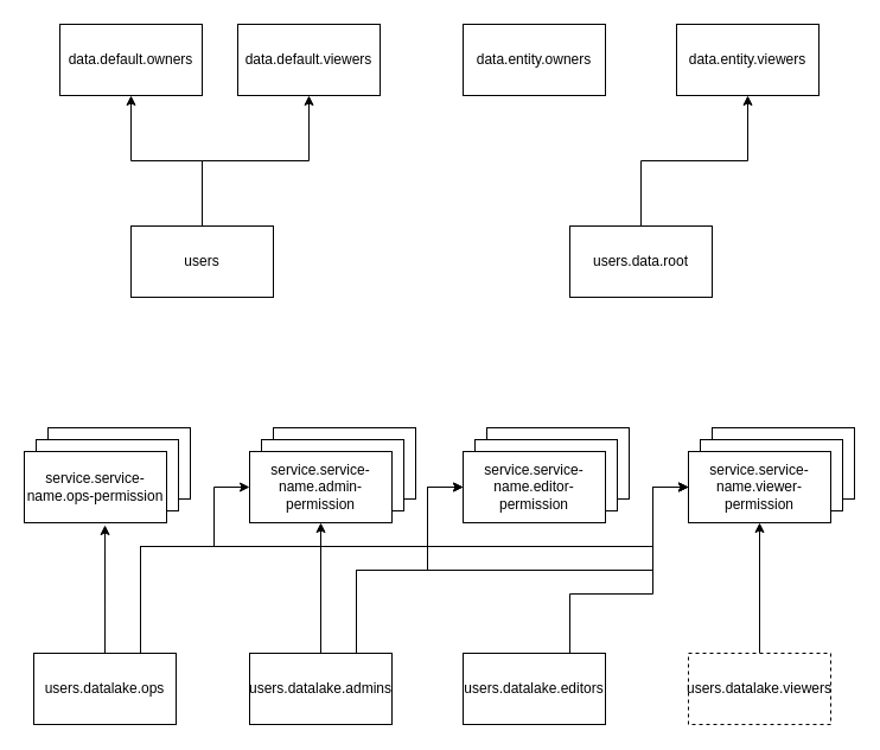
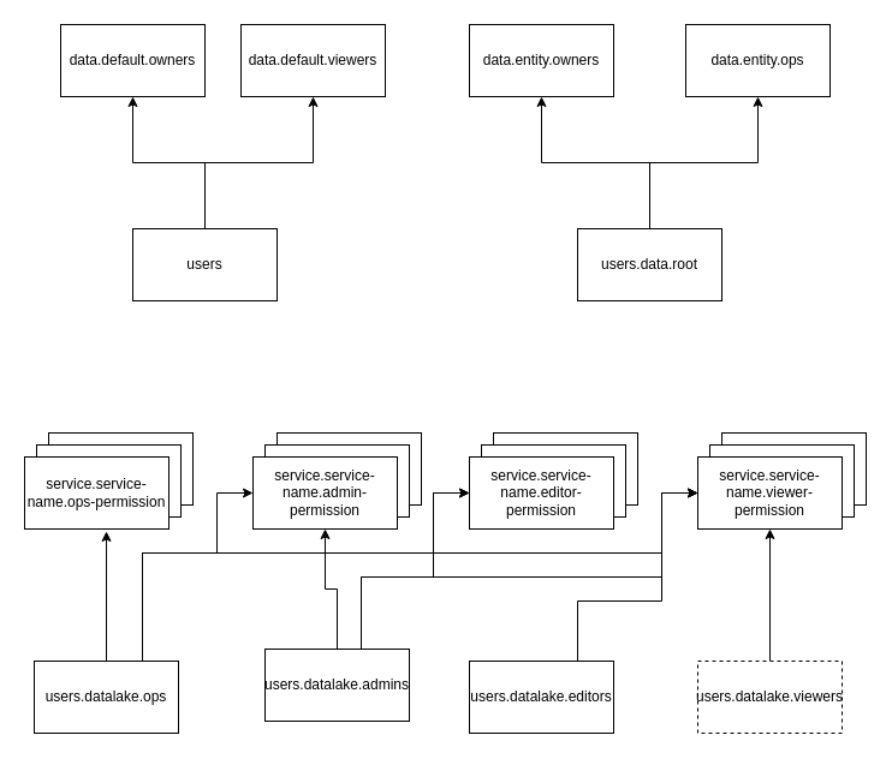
  <mxCell id="0" />
  <mxCell id="1" parent="0" />
  <mxCell id="2" value="data.default.owners" style="rounded=0;whiteSpace=wrap;html=1;" parent="1" vertex="1"><mxGeometry x="50" y="20" width="120" height="60" as="geometry" /></mxCell>
  <mxCell id="3" value="data.default.viewers" style="rounded=0;whiteSpace=wrap;html=1;" parent="1" vertex="1"><mxGeometry x="200" y="20" width="120" height="60" as="geometry" /></mxCell>
  <mxCell id="4" style="edgeStyle=orthogonalEdgeStyle;rounded=0;orthogonalLoop=1;jettySize=auto;html=1;exitX=0.5;exitY=0;exitDx=0;exitDy=0;entryX=0.5;entryY=1;entryDx=0;entryDy=0;" parent="1" source="6" target="2" edge="1"><mxGeometry relative="1" as="geometry" /></mxCell>
  <mxCell id="5" style="edgeStyle=orthogonalEdgeStyle;rounded=0;orthogonalLoop=1;jettySize=auto;html=1;exitX=0.5;exitY=0;exitDx=0;exitDy=0;entryX=0.5;entryY=1;entryDx=0;entryDy=0;" parent="1" source="6" target="3" edge="1"><mxGeometry relative="1" as="geometry" /></mxCell>
  <mxCell id="6" value="users" style="rounded=0;whiteSpace=wrap;html=1;" parent="1" vertex="1"><mxGeometry x="110" y="190" width="120" height="60" as="geometry" /></mxCell>
  <mxCell id="7" value="" style="group" parent="1" vertex="1" connectable="0"><mxGeometry x="20" y="360" width="140" height="80" as="geometry" /></mxCell>
  <mxCell id="8" value="service.service-name.permission" style="rounded=0;whiteSpace=wrap;html=1;" parent="7" vertex="1"><mxGeometry x="20" width="120" height="60" as="geometry" /></mxCell>
  <mxCell id="9" value="service.service-name.permission" style="rounded=0;whiteSpace=wrap;html=1;" parent="7" vertex="1"><mxGeometry x="10" y="10" width="120" height="60" as="geometry" /></mxCell>
  <mxCell id="10" value="service.service-name.ops-permission" style="rounded=0;whiteSpace=wrap;html=1;" parent="7" vertex="1"><mxGeometry y="20" width="120" height="60" as="geometry" /></mxCell>
  <mxCell id="11" value="" style="group" parent="1" vertex="1" connectable="0"><mxGeometry x="210" y="360" width="140" height="80" as="geometry" /></mxCell>
  <mxCell id="12" value="service.service-name.permission" style="rounded=0;whiteSpace=wrap;html=1;" parent="11" vertex="1"><mxGeometry x="20" width="120" height="60" as="geometry" /></mxCell>
  <mxCell id="13" value="service.service-name.permission" style="rounded=0;whiteSpace=wrap;html=1;" parent="11" vertex="1"><mxGeometry x="10" y="10" width="120" height="60" as="geometry" /></mxCell>
  <mxCell id="14" value="service.service-name.admin-permission" style="rounded=0;whiteSpace=wrap;html=1;" parent="11" vertex="1"><mxGeometry y="20" width="120" height="60" as="geometry" /></mxCell>
  <mxCell id="15" value="" style="group" parent="1" vertex="1" connectable="0"><mxGeometry x="390" y="360" width="140" height="80" as="geometry" /></mxCell>
  <mxCell id="16" value="service.service-name.permission" style="rounded=0;whiteSpace=wrap;html=1;" parent="15" vertex="1"><mxGeometry x="20" width="120" height="60" as="geometry" /></mxCell>
  <mxCell id="17" value="service.service-name.permission" style="rounded=0;whiteSpace=wrap;html=1;" parent="15" vertex="1"><mxGeometry x="10" y="10" width="120" height="60" as="geometry" /></mxCell>
  <mxCell id="18" value="service.service-name.editor-permission" style="rounded=0;whiteSpace=wrap;html=1;" parent="15" vertex="1"><mxGeometry y="20" width="120" height="60" as="geometry" /></mxCell>
  <mxCell id="19" value="" style="group" parent="1" vertex="1" connectable="0"><mxGeometry x="580" y="360" width="140" height="80" as="geometry" /></mxCell>
  <mxCell id="20" value="service.service-name.permission" style="rounded=0;whiteSpace=wrap;html=1;" parent="19" vertex="1"><mxGeometry x="20" width="120" height="60" as="geometry" /></mxCell>
  <mxCell id="21" value="service.service-name.permission" style="rounded=0;whiteSpace=wrap;html=1;" parent="19" vertex="1"><mxGeometry x="10" y="10" width="120" height="60" as="geometry" /></mxCell>
  <mxCell id="22" value="service.service-name.viewer-permission" style="rounded=0;whiteSpace=wrap;html=1;" parent="19" vertex="1"><mxGeometry y="20" width="120" height="60" as="geometry" /></mxCell>
- <mxCell id="23" value="data.entity.viewers" style="rounded=0;whiteSpace=wrap;html=1;" parent="1" vertex="1"><mxGeometry x="570" y="20" width="120" height="60" as="geometry" /></mxCell>
+ <mxCell id="23" value="data.entity.ops" style="rounded=0;whiteSpace=wrap;html=1;" parent="1" vertex="1"><mxGeometry x="570" y="20" width="120" height="60" as="geometry" /></mxCell>
  <mxCell id="24" style="edgeStyle=orthogonalEdgeStyle;rounded=0;orthogonalLoop=1;jettySize=auto;html=1;exitX=0.5;exitY=0;exitDx=0;exitDy=0;entryX=0.567;entryY=1.033;entryDx=0;entryDy=0;entryPerimeter=0;" parent="1" source="28" target="10" edge="1"><mxGeometry relative="1" as="geometry" /></mxCell>
  <mxCell id="25" style="edgeStyle=orthogonalEdgeStyle;rounded=0;orthogonalLoop=1;jettySize=auto;html=1;exitX=0.75;exitY=0;exitDx=0;exitDy=0;entryX=0;entryY=0.5;entryDx=0;entryDy=0;" parent="1" source="28" target="14" edge="1"><mxGeometry relative="1" as="geometry"><Array as="points"><mxPoint x="118" y="460" /><mxPoint x="180" y="460" /><mxPoint x="180" y="410" /></Array></mxGeometry></mxCell>
  <mxCell id="26" style="edgeStyle=orthogonalEdgeStyle;rounded=0;orthogonalLoop=1;jettySize=auto;html=1;exitX=0.75;exitY=0;exitDx=0;exitDy=0;entryX=0;entryY=0.5;entryDx=0;entryDy=0;" parent="1" source="28" target="18" edge="1"><mxGeometry relative="1" as="geometry"><Array as="points"><mxPoint x="118" y="460" /><mxPoint x="360" y="460" /><mxPoint x="360" y="410" /></Array></mxGeometry></mxCell>
  <mxCell id="27" style="edgeStyle=orthogonalEdgeStyle;rounded=0;orthogonalLoop=1;jettySize=auto;html=1;exitX=0.75;exitY=0;exitDx=0;exitDy=0;entryX=0;entryY=0.5;entryDx=0;entryDy=0;" parent="1" source="28" target="22" edge="1"><mxGeometry relative="1" as="geometry"><Array as="points"><mxPoint x="118" y="460" /><mxPoint x="550" y="460" /><mxPoint x="550" y="410" /></Array></mxGeometry></mxCell>
  <mxCell id="28" value="users.datalake.ops" style="rounded=0;whiteSpace=wrap;html=1;" parent="1" vertex="1"><mxGeometry x="28" y="550" width="120" height="60" as="geometry" /></mxCell>
  <mxCell id="29" style="edgeStyle=orthogonalEdgeStyle;rounded=0;orthogonalLoop=1;jettySize=auto;html=1;exitX=0.5;exitY=0;exitDx=0;exitDy=0;entryX=0.5;entryY=1;entryDx=0;entryDy=0;" parent="1" source="32" target="14" edge="1"><mxGeometry relative="1" as="geometry" /></mxCell>
  <mxCell id="30" style="edgeStyle=orthogonalEdgeStyle;rounded=0;orthogonalLoop=1;jettySize=auto;html=1;exitX=0.75;exitY=0;exitDx=0;exitDy=0;entryX=0;entryY=0.5;entryDx=0;entryDy=0;" parent="1" source="32" target="18" edge="1"><mxGeometry relative="1" as="geometry"><Array as="points"><mxPoint x="300" y="480" /><mxPoint x="360" y="480" /><mxPoint x="360" y="410" /></Array></mxGeometry></mxCell>
  <mxCell id="31" style="edgeStyle=orthogonalEdgeStyle;rounded=0;orthogonalLoop=1;jettySize=auto;html=1;exitX=0.75;exitY=0;exitDx=0;exitDy=0;entryX=0;entryY=0.5;entryDx=0;entryDy=0;" parent="1" source="32" target="22" edge="1"><mxGeometry relative="1" as="geometry"><Array as="points"><mxPoint x="300" y="480" /><mxPoint x="550" y="480" /><mxPoint x="550" y="410" /></Array></mxGeometry></mxCell>
- <mxCell id="32" value="users.datalake.admins" style="rounded=0;whiteSpace=wrap;html=1;" parent="1" vertex="1"><mxGeometry x="210" y="550" width="120" height="60" as="geometry" /></mxCell>
+ <mxCell id="32" value="users.datalake.admins" style="rounded=0;whiteSpace=wrap;html=1;" parent="1" vertex="1"><mxGeometry x="220" y="540" width="120" height="60" as="geometry" /></mxCell>
  <mxCell id="33" style="edgeStyle=orthogonalEdgeStyle;rounded=0;orthogonalLoop=1;jettySize=auto;html=1;exitX=0.75;exitY=0;exitDx=0;exitDy=0;entryX=0;entryY=0.5;entryDx=0;entryDy=0;" parent="1" source="34" target="22" edge="1"><mxGeometry relative="1" as="geometry"><Array as="points"><mxPoint x="480" y="500" /><mxPoint x="550" y="500" /><mxPoint x="550" y="410" /></Array></mxGeometry></mxCell>
  <mxCell id="34" value="users.datalake.editors" style="rounded=0;whiteSpace=wrap;html=1;" parent="1" vertex="1"><mxGeometry x="390" y="550" width="120" height="60" as="geometry" /></mxCell>
  <mxCell id="35" style="edgeStyle=orthogonalEdgeStyle;rounded=0;orthogonalLoop=1;jettySize=auto;html=1;exitX=0.5;exitY=0;exitDx=0;exitDy=0;entryX=0.5;entryY=1;entryDx=0;entryDy=0;" parent="1" source="36" target="22" edge="1"><mxGeometry relative="1" as="geometry" /></mxCell>
  <mxCell id="36" value="users.datalake.viewers" style="rounded=0;whiteSpace=wrap;html=1;dashed=1;" parent="1" vertex="1"><mxGeometry x="580" y="550" width="120" height="60" as="geometry" /></mxCell>
+ <mxCell id="37" style="edgeStyle=orthogonalEdgeStyle;rounded=0;orthogonalLoop=1;jettySize=auto;html=1;exitX=0.5;exitY=0;exitDx=0;exitDy=0;entryX=0.5;entryY=1;entryDx=0;entryDy=0;" parent="1" source="39" edge="1" target="40"><mxGeometry relative="1" as="geometry"><mxPoint x="440" y="100" as="targetPoint" /></mxGeometry></mxCell>
  <mxCell id="38" style="edgeStyle=orthogonalEdgeStyle;rounded=0;orthogonalLoop=1;jettySize=auto;html=1;exitX=0.5;exitY=0;exitDx=0;exitDy=0;entryX=0.5;entryY=1;entryDx=0;entryDy=0;" parent="1" source="39" target="23" edge="1"><mxGeometry relative="1" as="geometry" /></mxCell>
  <mxCell id="39" value="users.data.root" style="rounded=0;whiteSpace=wrap;html=1;" parent="1" vertex="1"><mxGeometry x="480" y="190" width="120" height="60" as="geometry" /></mxCell>
  <mxCell id="40" value="data.entity.owners" style="rounded=0;whiteSpace=wrap;html=1;" parent="1" vertex="1"><mxGeometry x="390" y="20" width="120" height="60" as="geometry" /></mxCell>
